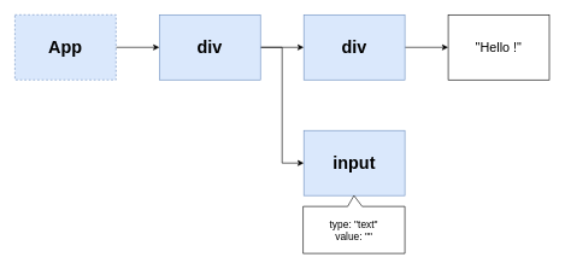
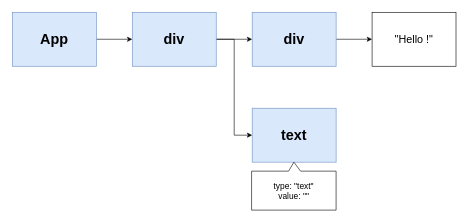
  <mxCell id="0" />
  <mxCell id="1" parent="0" />
  <mxCell id="2" style="edgeStyle=orthogonalEdgeStyle;rounded=0;orthogonalLoop=1;jettySize=auto;html=1;exitX=1;exitY=0.5;exitDx=0;exitDy=0;entryX=0;entryY=0.5;entryDx=0;entryDy=0;" edge="1" parent="1" source="3" target="6"><mxGeometry relative="1" as="geometry" /></mxCell>
- <mxCell id="3" value="&lt;font style=&quot;font-size: 24px&quot;&gt;&lt;b&gt;App&lt;/b&gt;&lt;/font&gt;" style="rounded=0;whiteSpace=wrap;html=1;fillColor=#dae8fc;strokeColor=#6c8ebf;dashed=1;" vertex="1" parent="1"><mxGeometry x="20" y="20" width="140" height="90" as="geometry" /></mxCell>
+ <mxCell id="3" value="&lt;font style=&quot;font-size: 24px&quot;&gt;&lt;b&gt;App&lt;/b&gt;&lt;/font&gt;" style="rounded=0;whiteSpace=wrap;html=1;fillColor=#dae8fc;strokeColor=#6c8ebf;" vertex="1" parent="1"><mxGeometry x="20" y="20" width="140" height="90" as="geometry" /></mxCell>
  <mxCell id="4" style="edgeStyle=orthogonalEdgeStyle;rounded=0;orthogonalLoop=1;jettySize=auto;html=1;exitX=1;exitY=0.5;exitDx=0;exitDy=0;entryX=0;entryY=0.5;entryDx=0;entryDy=0;" edge="1" parent="1" source="6" target="8"><mxGeometry relative="1" as="geometry" /></mxCell>
  <mxCell id="5" style="edgeStyle=orthogonalEdgeStyle;rounded=0;orthogonalLoop=1;jettySize=auto;html=1;exitX=1;exitY=0.5;exitDx=0;exitDy=0;entryX=0;entryY=0.5;entryDx=0;entryDy=0;" edge="1" parent="1" source="6" target="10"><mxGeometry relative="1" as="geometry" /></mxCell>
  <mxCell id="6" value="&lt;font style=&quot;font-size: 24px&quot;&gt;&lt;b&gt;div&lt;/b&gt;&lt;/font&gt;" style="rounded=0;whiteSpace=wrap;html=1;fillColor=#dae8fc;strokeColor=#6c8ebf;" vertex="1" parent="1"><mxGeometry x="220" y="20" width="140" height="90" as="geometry" /></mxCell>
  <mxCell id="7" style="edgeStyle=orthogonalEdgeStyle;rounded=0;orthogonalLoop=1;jettySize=auto;html=1;exitX=1;exitY=0.5;exitDx=0;exitDy=0;entryX=0;entryY=0.5;entryDx=0;entryDy=0;" edge="1" parent="1" source="8" target="9"><mxGeometry relative="1" as="geometry" /></mxCell>
  <mxCell id="8" value="&lt;font style=&quot;font-size: 24px&quot;&gt;&lt;b&gt;div&lt;/b&gt;&lt;/font&gt;" style="rounded=0;whiteSpace=wrap;html=1;fillColor=#dae8fc;strokeColor=#6c8ebf;" vertex="1" parent="1"><mxGeometry x="420" y="20" width="140" height="90" as="geometry" /></mxCell>
  <mxCell id="9" value="&lt;font style=&quot;font-size: 18px&quot;&gt;&quot;Hello !&quot;&lt;/font&gt;" style="rounded=0;whiteSpace=wrap;html=1;" vertex="1" parent="1"><mxGeometry x="620" y="20" width="140" height="90" as="geometry" /></mxCell>
- <mxCell id="10" value="&lt;font style=&quot;font-size: 24px&quot;&gt;&lt;b&gt;input&lt;/b&gt;&lt;/font&gt;" style="rounded=0;whiteSpace=wrap;html=1;fillColor=#dae8fc;strokeColor=#6c8ebf;" vertex="1" parent="1"><mxGeometry x="420" y="180" width="140" height="90" as="geometry" /></mxCell>
+ <mxCell id="10" value="&lt;font style=&quot;font-size: 24px&quot;&gt;&lt;b&gt;text&lt;/b&gt;&lt;/font&gt;" style="rounded=0;whiteSpace=wrap;html=1;fillColor=#dae8fc;strokeColor=#6c8ebf;" vertex="1" parent="1"><mxGeometry x="420" y="180" width="140" height="90" as="geometry" /></mxCell>
  <mxCell id="11" value="&lt;font style=&quot;font-size: 14px&quot;&gt;type: &quot;text&quot;&lt;br&gt;value: &quot;&quot;&lt;/font&gt;" style="shape=callout;whiteSpace=wrap;html=1;perimeter=calloutPerimeter;size=15;position=0.42;direction=west;" vertex="1" parent="1"><mxGeometry x="419" y="270" width="141" height="80" as="geometry" /></mxCell>
